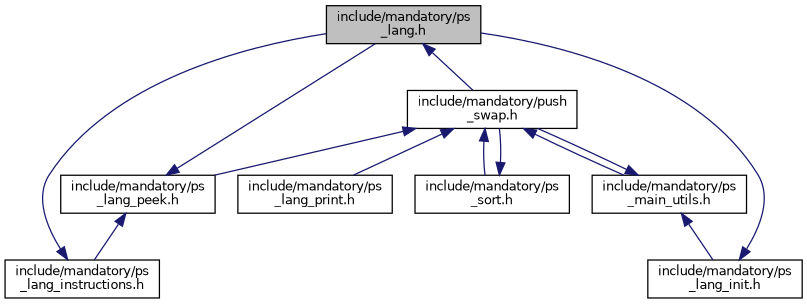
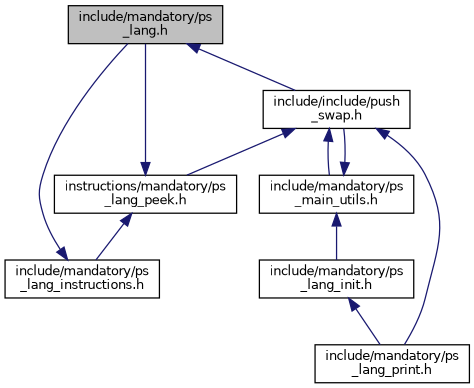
  digraph {
    node [color=black fillcolor=white fontname=Helvetica fontsize=10 shape=record style=filled]
    edge [color=midnightblue dir=back fontname=Helvetica fontsize=10 labelfontname=Helvetica labelfontsize=10 style=solid]
    n1 [fillcolor=grey75 fontcolor=black height=0.2 label="include/mandatory/ps\l_lang.h" width=0.4]
-   n2 [height=0.2 label="include/mandatory/push\l_swap.h" width=0.4]
-   n3 [height=0.2 label="include/mandatory/ps\l_lang_peek.h" width=0.4]
+   n2 [height=0.2 label="include/include/push\l_swap.h" width=0.4]
+   n3 [height=0.2 label="instructions/mandatory/ps\l_lang_peek.h" width=0.4]
    n4 [height=0.2 label="include/mandatory/ps\l_lang_print.h" width=0.4]
    n5 [height=0.2 label="include/mandatory/ps\l_main_utils.h" width=0.4]
-   n6 [height=0.2 label="include/mandatory/ps\l_sort.h" width=0.4]
    n7 [height=0.2 label="include/mandatory/ps\l_lang_init.h" width=0.4]
    n8 [height=0.2 label="include/mandatory/ps\l_lang_instructions.h" width=0.4]
    n1 -> n2
    n2 -> n3
    n2 -> n4
    n2 -> n5
-   n2 -> n6
    n3 -> n1
    n3 -> n8
    n5 -> n2
    n5 -> n7
-   n6 -> n2
-   n7 -> n1
+   n7 -> n4
    n8 -> n1
  }
